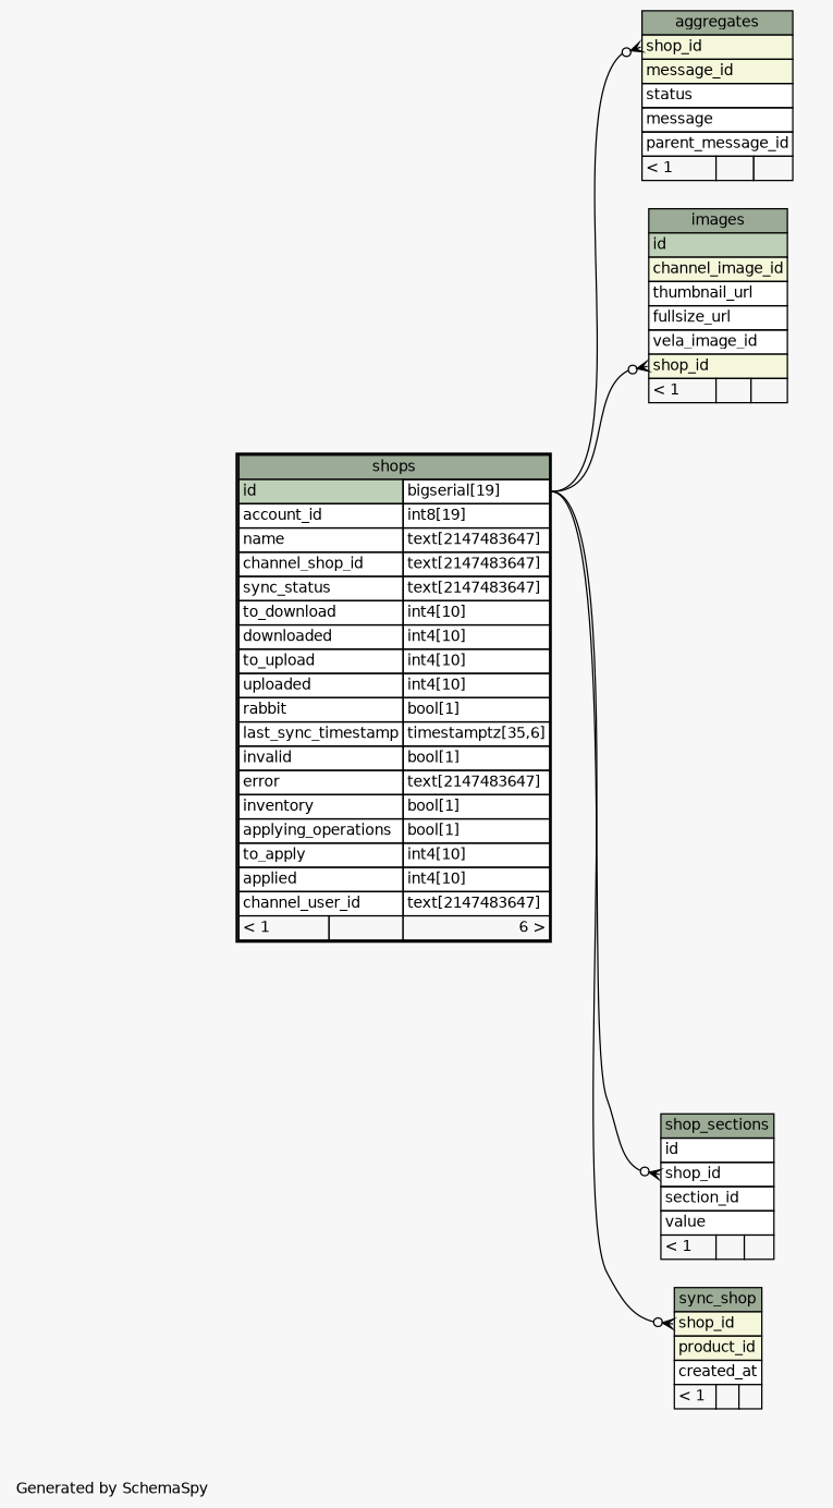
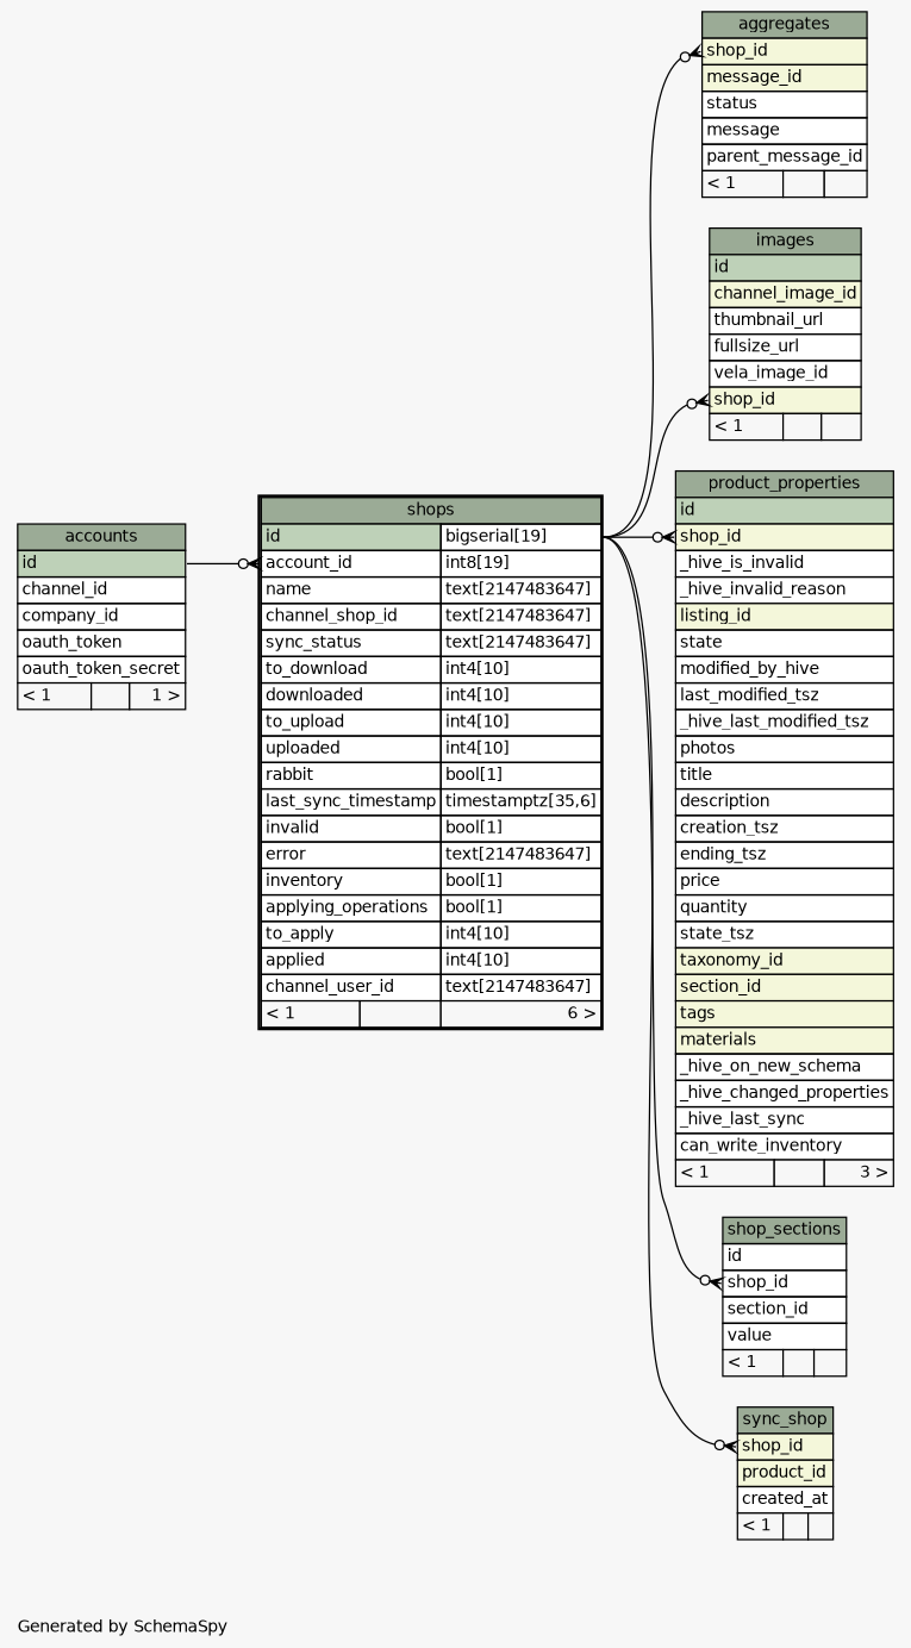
  digraph {
    bgcolor="#f7f7f7"
    fontname=Helvetica
    fontsize=11
    label="\nGenerated by SchemaSpy"
    labeljust=l
    nodesep=0.18
    rankdir=RL
    ranksep=0.46
    node [fontname=Helvetica fontsize=11 shape=plaintext]
    edge [arrowhead=none arrowsize=0.8 arrowtail=crowodot dir=back headport="id.type:e" tailport="shop_id:w"]
    n1 [label=<     <TABLE BORDER="0" CELLBORDER="1" CELLSPACING="0" BGCOLOR="#ffffff">       <TR><TD COLSPAN="3" BGCOLOR="#9bab96" ALIGN="CENTER">aggregates</TD></TR>       <TR><TD PORT="shop_id" COLSPAN="3" BGCOLOR="#f4f7da" ALIGN="LEFT">shop_id</TD></TR>       <TR><TD PORT="message_id" COLSPAN="3" BGCOLOR="#f4f7da" ALIGN="LEFT">message_id</TD></TR>       <TR><TD PORT="status" COLSPAN="3" ALIGN="LEFT">status</TD></TR>       <TR><TD PORT="message" COLSPAN="3" ALIGN="LEFT">message</TD></TR>       <TR><TD PORT="parent_message_id" COLSPAN="3" ALIGN="LEFT">parent_message_id</TD></TR>       <TR><TD ALIGN="LEFT" BGCOLOR="#f7f7f7">&lt; 1</TD><TD ALIGN="RIGHT" BGCOLOR="#f7f7f7">  </TD><TD ALIGN="RIGHT" BGCOLOR="#f7f7f7">  </TD></TR>     </TABLE>>]
    n2 [label=<     <TABLE BORDER="2" CELLBORDER="1" CELLSPACING="0" BGCOLOR="#ffffff">       <TR><TD COLSPAN="3" BGCOLOR="#9bab96" ALIGN="CENTER">shops</TD></TR>       <TR><TD PORT="id" COLSPAN="2" BGCOLOR="#bed1b8" ALIGN="LEFT">id</TD><TD PORT="id.type" ALIGN="LEFT">bigserial[19]</TD></TR>       <TR><TD PORT="account_id" COLSPAN="2" ALIGN="LEFT">account_id</TD><TD PORT="account_id.type" ALIGN="LEFT">int8[19]</TD></TR>       <TR><TD PORT="name" COLSPAN="2" ALIGN="LEFT">name</TD><TD PORT="name.type" ALIGN="LEFT">text[2147483647]</TD></TR>       <TR><TD PORT="channel_shop_id" COLSPAN="2" ALIGN="LEFT">channel_shop_id</TD><TD PORT="channel_shop_id.type" ALIGN="LEFT">text[2147483647]</TD></TR>       <TR><TD PORT="sync_status" COLSPAN="2" ALIGN="LEFT">sync_status</TD><TD PORT="sync_status.type" ALIGN="LEFT">text[2147483647]</TD></TR>       <TR><TD PORT="to_download" COLSPAN="2" ALIGN="LEFT">to_download</TD><TD PORT="to_download.type" ALIGN="LEFT">int4[10]</TD></TR>       <TR><TD PORT="downloaded" COLSPAN="2" ALIGN="LEFT">downloaded</TD><TD PORT="downloaded.type" ALIGN="LEFT">int4[10]</TD></TR>       <TR><TD PORT="to_upload" COLSPAN="2" ALIGN="LEFT">to_upload</TD><TD PORT="to_upload.type" ALIGN="LEFT">int4[10]</TD></TR>       <TR><TD PORT="uploaded" COLSPAN="2" ALIGN="LEFT">uploaded</TD><TD PORT="uploaded.type" ALIGN="LEFT">int4[10]</TD></TR>       <TR><TD PORT="rabbit" COLSPAN="2" ALIGN="LEFT">rabbit</TD><TD PORT="rabbit.type" ALIGN="LEFT">bool[1]</TD></TR>       <TR><TD PORT="last_sync_timestamp" COLSPAN="2" ALIGN="LEFT">last_sync_timestamp</TD><TD PORT="last_sync_timestamp.type" ALIGN="LEFT">timestamptz[35,6]</TD></TR>       <TR><TD PORT="invalid" COLSPAN="2" ALIGN="LEFT">invalid</TD><TD PORT="invalid.type" ALIGN="LEFT">bool[1]</TD></TR>       <TR><TD PORT="error" COLSPAN="2" ALIGN="LEFT">error</TD><TD PORT="error.type" ALIGN="LEFT">text[2147483647]</TD></TR>       <TR><TD PORT="inventory" COLSPAN="2" ALIGN="LEFT">inventory</TD><TD PORT="inventory.type" ALIGN="LEFT">bool[1]</TD></TR>       <TR><TD PORT="applying_operations" COLSPAN="2" ALIGN="LEFT">applying_operations</TD><TD PORT="applying_operations.type" ALIGN="LEFT">bool[1]</TD></TR>       <TR><TD PORT="to_apply" COLSPAN="2" ALIGN="LEFT">to_apply</TD><TD PORT="to_apply.type" ALIGN="LEFT">int4[10]</TD></TR>       <TR><TD PORT="applied" COLSPAN="2" ALIGN="LEFT">applied</TD><TD PORT="applied.type" ALIGN="LEFT">int4[10]</TD></TR>       <TR><TD PORT="channel_user_id" COLSPAN="2" ALIGN="LEFT">channel_user_id</TD><TD PORT="channel_user_id.type" ALIGN="LEFT">text[2147483647]</TD></TR>       <TR><TD ALIGN="LEFT" BGCOLOR="#f7f7f7">&lt; 1</TD><TD ALIGN="RIGHT" BGCOLOR="#f7f7f7">  </TD><TD ALIGN="RIGHT" BGCOLOR="#f7f7f7">6 &gt;</TD></TR>     </TABLE>>]
+   n3 [label=<     <TABLE BORDER="0" CELLBORDER="1" CELLSPACING="0" BGCOLOR="#ffffff">       <TR><TD COLSPAN="3" BGCOLOR="#9bab96" ALIGN="CENTER">accounts</TD></TR>       <TR><TD PORT="id" COLSPAN="3" BGCOLOR="#bed1b8" ALIGN="LEFT">id</TD></TR>       <TR><TD PORT="channel_id" COLSPAN="3" ALIGN="LEFT">channel_id</TD></TR>       <TR><TD PORT="company_id" COLSPAN="3" ALIGN="LEFT">company_id</TD></TR>       <TR><TD PORT="oauth_token" COLSPAN="3" ALIGN="LEFT">oauth_token</TD></TR>       <TR><TD PORT="oauth_token_secret" COLSPAN="3" ALIGN="LEFT">oauth_token_secret</TD></TR>       <TR><TD ALIGN="LEFT" BGCOLOR="#f7f7f7">&lt; 1</TD><TD ALIGN="RIGHT" BGCOLOR="#f7f7f7">  </TD><TD ALIGN="RIGHT" BGCOLOR="#f7f7f7">1 &gt;</TD></TR>     </TABLE>>]
    n4 [label=<     <TABLE BORDER="0" CELLBORDER="1" CELLSPACING="0" BGCOLOR="#ffffff">       <TR><TD COLSPAN="3" BGCOLOR="#9bab96" ALIGN="CENTER">images</TD></TR>       <TR><TD PORT="id" COLSPAN="3" BGCOLOR="#bed1b8" ALIGN="LEFT">id</TD></TR>       <TR><TD PORT="channel_image_id" COLSPAN="3" BGCOLOR="#f4f7da" ALIGN="LEFT">channel_image_id</TD></TR>       <TR><TD PORT="thumbnail_url" COLSPAN="3" ALIGN="LEFT">thumbnail_url</TD></TR>       <TR><TD PORT="fullsize_url" COLSPAN="3" ALIGN="LEFT">fullsize_url</TD></TR>       <TR><TD PORT="vela_image_id" COLSPAN="3" ALIGN="LEFT">vela_image_id</TD></TR>       <TR><TD PORT="shop_id" COLSPAN="3" BGCOLOR="#f4f7da" ALIGN="LEFT">shop_id</TD></TR>       <TR><TD ALIGN="LEFT" BGCOLOR="#f7f7f7">&lt; 1</TD><TD ALIGN="RIGHT" BGCOLOR="#f7f7f7">  </TD><TD ALIGN="RIGHT" BGCOLOR="#f7f7f7">  </TD></TR>     </TABLE>>]
+   n5 [label=<     <TABLE BORDER="0" CELLBORDER="1" CELLSPACING="0" BGCOLOR="#ffffff">       <TR><TD COLSPAN="3" BGCOLOR="#9bab96" ALIGN="CENTER">product_properties</TD></TR>       <TR><TD PORT="id" COLSPAN="3" BGCOLOR="#bed1b8" ALIGN="LEFT">id</TD></TR>       <TR><TD PORT="shop_id" COLSPAN="3" BGCOLOR="#f4f7da" ALIGN="LEFT">shop_id</TD></TR>       <TR><TD PORT="_hive_is_invalid" COLSPAN="3" ALIGN="LEFT">_hive_is_invalid</TD></TR>       <TR><TD PORT="_hive_invalid_reason" COLSPAN="3" ALIGN="LEFT">_hive_invalid_reason</TD></TR>       <TR><TD PORT="listing_id" COLSPAN="3" BGCOLOR="#f4f7da" ALIGN="LEFT">listing_id</TD></TR>       <TR><TD PORT="state" COLSPAN="3" ALIGN="LEFT">state</TD></TR>       <TR><TD PORT="modified_by_hive" COLSPAN="3" ALIGN="LEFT">modified_by_hive</TD></TR>       <TR><TD PORT="last_modified_tsz" COLSPAN="3" ALIGN="LEFT">last_modified_tsz</TD></TR>       <TR><TD PORT="_hive_last_modified_tsz" COLSPAN="3" ALIGN="LEFT">_hive_last_modified_tsz</TD></TR>       <TR><TD PORT="photos" COLSPAN="3" ALIGN="LEFT">photos</TD></TR>       <TR><TD PORT="title" COLSPAN="3" ALIGN="LEFT">title</TD></TR>       <TR><TD PORT="description" COLSPAN="3" ALIGN="LEFT">description</TD></TR>       <TR><TD PORT="creation_tsz" COLSPAN="3" ALIGN="LEFT">creation_tsz</TD></TR>       <TR><TD PORT="ending_tsz" COLSPAN="3" ALIGN="LEFT">ending_tsz</TD></TR>       <TR><TD PORT="price" COLSPAN="3" ALIGN="LEFT">price</TD></TR>       <TR><TD PORT="quantity" COLSPAN="3" ALIGN="LEFT">quantity</TD></TR>       <TR><TD PORT="state_tsz" COLSPAN="3" ALIGN="LEFT">state_tsz</TD></TR>       <TR><TD PORT="taxonomy_id" COLSPAN="3" BGCOLOR="#f4f7da" ALIGN="LEFT">taxonomy_id</TD></TR>       <TR><TD PORT="section_id" COLSPAN="3" BGCOLOR="#f4f7da" ALIGN="LEFT">section_id</TD></TR>       <TR><TD PORT="tags" COLSPAN="3" BGCOLOR="#f4f7da" ALIGN="LEFT">tags</TD></TR>       <TR><TD PORT="materials" COLSPAN="3" BGCOLOR="#f4f7da" ALIGN="LEFT">materials</TD></TR>       <TR><TD PORT="_hive_on_new_schema" COLSPAN="3" ALIGN="LEFT">_hive_on_new_schema</TD></TR>       <TR><TD PORT="_hive_changed_properties" COLSPAN="3" ALIGN="LEFT">_hive_changed_properties</TD></TR>       <TR><TD PORT="_hive_last_sync" COLSPAN="3" ALIGN="LEFT">_hive_last_sync</TD></TR>       <TR><TD PORT="can_write_inventory" COLSPAN="3" ALIGN="LEFT">can_write_inventory</TD></TR>       <TR><TD ALIGN="LEFT" BGCOLOR="#f7f7f7">&lt; 1</TD><TD ALIGN="RIGHT" BGCOLOR="#f7f7f7">  </TD><TD ALIGN="RIGHT" BGCOLOR="#f7f7f7">3 &gt;</TD></TR>     </TABLE>>]
    n6 [label=<     <TABLE BORDER="0" CELLBORDER="1" CELLSPACING="0" BGCOLOR="#ffffff">       <TR><TD COLSPAN="3" BGCOLOR="#9bab96" ALIGN="CENTER">shop_sections</TD></TR>       <TR><TD PORT="id" COLSPAN="3" ALIGN="LEFT">id</TD></TR>       <TR><TD PORT="shop_id" COLSPAN="3" ALIGN="LEFT">shop_id</TD></TR>       <TR><TD PORT="section_id" COLSPAN="3" ALIGN="LEFT">section_id</TD></TR>       <TR><TD PORT="value" COLSPAN="3" ALIGN="LEFT">value</TD></TR>       <TR><TD ALIGN="LEFT" BGCOLOR="#f7f7f7">&lt; 1</TD><TD ALIGN="RIGHT" BGCOLOR="#f7f7f7">  </TD><TD ALIGN="RIGHT" BGCOLOR="#f7f7f7">  </TD></TR>     </TABLE>>]
    n7 [label=<     <TABLE BORDER="0" CELLBORDER="1" CELLSPACING="0" BGCOLOR="#ffffff">       <TR><TD COLSPAN="3" BGCOLOR="#9bab96" ALIGN="CENTER">sync_shop</TD></TR>       <TR><TD PORT="shop_id" COLSPAN="3" BGCOLOR="#f4f7da" ALIGN="LEFT">shop_id</TD></TR>       <TR><TD PORT="product_id" COLSPAN="3" BGCOLOR="#f4f7da" ALIGN="LEFT">product_id</TD></TR>       <TR><TD PORT="created_at" COLSPAN="3" ALIGN="LEFT">created_at</TD></TR>       <TR><TD ALIGN="LEFT" BGCOLOR="#f7f7f7">&lt; 1</TD><TD ALIGN="RIGHT" BGCOLOR="#f7f7f7">  </TD><TD ALIGN="RIGHT" BGCOLOR="#f7f7f7">  </TD></TR>     </TABLE>>]
    n1 -> n2
+   n2 -> n3 [headport="id:e" tailport="account_id:w"]
    n4 -> n2
+   n5 -> n2
    n6 -> n2
    n7 -> n2
  }
